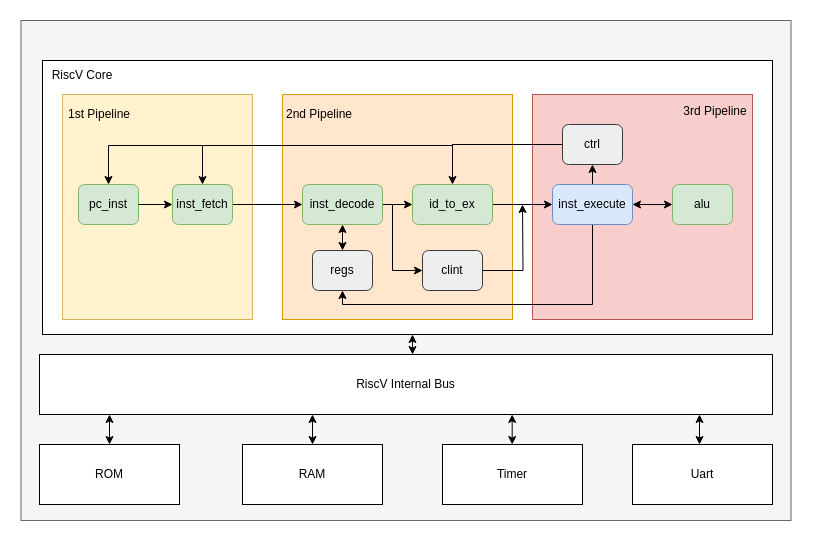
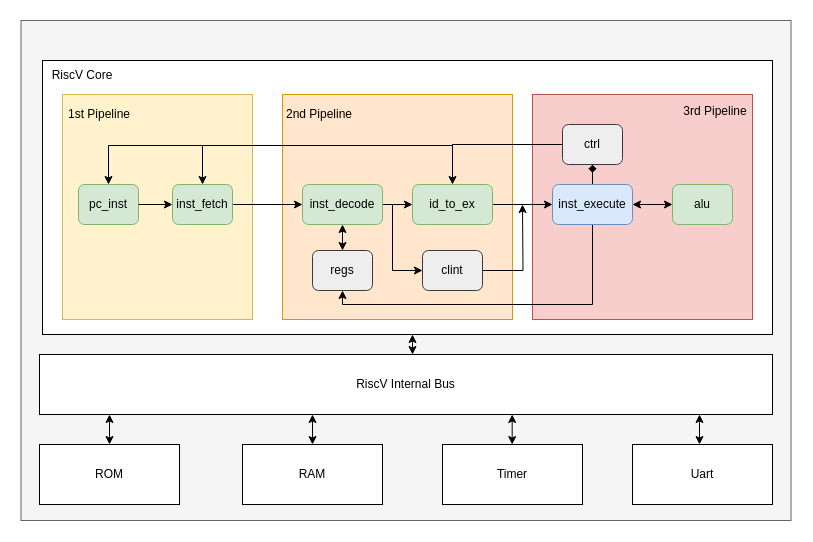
  <mxCell id="0" />
  <mxCell id="1" parent="0" />
  <mxCell id="2" value="" style="rounded=0;whiteSpace=wrap;html=1;glass=0;fillColor=#f5f5f5;fontColor=#333333;strokeColor=#666666;align=left;" vertex="1" parent="1"><mxGeometry x="20.5" y="20" width="770" height="500" as="geometry" /></mxCell>
  <mxCell id="3" value="" style="rounded=0;whiteSpace=wrap;html=1;" vertex="1" parent="1"><mxGeometry x="42" y="60" width="730" height="274" as="geometry" /></mxCell>
  <mxCell id="4" value="" style="rounded=0;whiteSpace=wrap;html=1;fillColor=#f8cecc;strokeColor=#b85450;" vertex="1" parent="1"><mxGeometry x="532" y="94" width="220" height="225" as="geometry" /></mxCell>
  <mxCell id="5" value="" style="rounded=0;whiteSpace=wrap;html=1;fillColor=#ffe6cc;strokeColor=#d79b00;" vertex="1" parent="1"><mxGeometry x="282" y="94" width="230" height="225" as="geometry" /></mxCell>
  <mxCell id="6" value="RiscV Core" style="text;html=1;align=center;verticalAlign=middle;whiteSpace=wrap;rounded=0;" vertex="1" parent="1"><mxGeometry x="42" y="60" width="80" height="30" as="geometry" /></mxCell>
  <mxCell id="7" value="" style="rounded=0;whiteSpace=wrap;html=1;fillColor=#fff2cc;strokeColor=#d6b656;" vertex="1" parent="1"><mxGeometry x="62" y="94" width="190" height="225" as="geometry" /></mxCell>
  <mxCell id="8" value="pc_inst" style="rounded=1;whiteSpace=wrap;html=1;fillColor=#d5e8d4;strokeColor=#82b366;" vertex="1" parent="1"><mxGeometry x="78" y="184" width="60" height="40" as="geometry" /></mxCell>
  <mxCell id="9" style="edgeStyle=orthogonalEdgeStyle;rounded=0;orthogonalLoop=1;jettySize=auto;html=1;exitX=1;exitY=0.5;exitDx=0;exitDy=0;entryX=0;entryY=0.5;entryDx=0;entryDy=0;" edge="1" parent="1" source="10" target="13"><mxGeometry relative="1" as="geometry" /></mxCell>
  <mxCell id="10" value="inst_fetch" style="rounded=1;whiteSpace=wrap;html=1;fillColor=#d5e8d4;strokeColor=#82b366;" vertex="1" parent="1"><mxGeometry x="172" y="184" width="60" height="40" as="geometry" /></mxCell>
  <mxCell id="11" style="edgeStyle=orthogonalEdgeStyle;rounded=0;orthogonalLoop=1;jettySize=auto;html=1;exitX=1;exitY=0.5;exitDx=0;exitDy=0;entryX=0;entryY=0.5;entryDx=0;entryDy=0;" edge="1" parent="1" source="13" target="15"><mxGeometry relative="1" as="geometry" /></mxCell>
  <mxCell id="12" style="edgeStyle=orthogonalEdgeStyle;rounded=0;orthogonalLoop=1;jettySize=auto;html=1;entryX=0;entryY=0.5;entryDx=0;entryDy=0;" edge="1" parent="1" target="21"><mxGeometry relative="1" as="geometry"><mxPoint x="392" y="204" as="sourcePoint" /><Array as="points"><mxPoint x="392" y="270" /></Array></mxGeometry></mxCell>
  <mxCell id="13" value="inst_decode" style="rounded=1;whiteSpace=wrap;html=1;fillColor=#d5e8d4;strokeColor=#82b366;" vertex="1" parent="1"><mxGeometry x="302" y="184" width="80" height="40" as="geometry" /></mxCell>
  <mxCell id="14" style="edgeStyle=orthogonalEdgeStyle;rounded=0;orthogonalLoop=1;jettySize=auto;html=1;exitX=1;exitY=0.5;exitDx=0;exitDy=0;entryX=0;entryY=0.5;entryDx=0;entryDy=0;" edge="1" parent="1" source="15" target="18"><mxGeometry relative="1" as="geometry" /></mxCell>
  <mxCell id="15" value="id_to_ex" style="rounded=1;whiteSpace=wrap;html=1;fillColor=#d5e8d4;strokeColor=#82b366;" vertex="1" parent="1"><mxGeometry x="412" y="184" width="80" height="40" as="geometry" /></mxCell>
- <mxCell id="16" style="edgeStyle=orthogonalEdgeStyle;rounded=0;orthogonalLoop=1;jettySize=auto;html=1;exitX=0.5;exitY=0;exitDx=0;exitDy=0;entryX=0.5;entryY=1;entryDx=0;entryDy=0;" edge="1" parent="1" source="18" target="23"><mxGeometry relative="1" as="geometry" /></mxCell>
+ <mxCell id="16" style="edgeStyle=orthogonalEdgeStyle;rounded=0;orthogonalLoop=1;jettySize=auto;html=1;exitX=0.5;exitY=0;exitDx=0;exitDy=0;entryX=0.5;entryY=1;entryDx=0;entryDy=0;endArrow=diamond;" edge="1" parent="1" source="18" target="23"><mxGeometry relative="1" as="geometry" /></mxCell>
  <mxCell id="17" style="edgeStyle=orthogonalEdgeStyle;rounded=0;orthogonalLoop=1;jettySize=auto;html=1;exitX=0.5;exitY=1;exitDx=0;exitDy=0;entryX=0.5;entryY=1;entryDx=0;entryDy=0;" edge="1" parent="1" source="18" target="31"><mxGeometry relative="1" as="geometry"><Array as="points"><mxPoint x="592" y="304" /><mxPoint x="342" y="304" /></Array></mxGeometry></mxCell>
  <mxCell id="18" value="inst_execute" style="rounded=1;whiteSpace=wrap;html=1;fillColor=#dae8fc;strokeColor=#6c8ebf;" vertex="1" parent="1"><mxGeometry x="552" y="184" width="80" height="40" as="geometry" /></mxCell>
  <mxCell id="19" value="alu" style="rounded=1;whiteSpace=wrap;html=1;fillColor=#d5e8d4;strokeColor=#82b366;" vertex="1" parent="1"><mxGeometry x="672" y="184" width="60" height="40" as="geometry" /></mxCell>
  <mxCell id="20" style="edgeStyle=orthogonalEdgeStyle;rounded=0;orthogonalLoop=1;jettySize=auto;html=1;exitX=1;exitY=0.5;exitDx=0;exitDy=0;" edge="1" parent="1" source="21"><mxGeometry relative="1" as="geometry"><mxPoint x="522" y="204" as="targetPoint" /></mxGeometry></mxCell>
  <mxCell id="21" value="clint" style="rounded=1;whiteSpace=wrap;html=1;fillColor=#eeeeee;strokeColor=#36393d;" vertex="1" parent="1"><mxGeometry x="422" y="250" width="60" height="40" as="geometry" /></mxCell>
  <mxCell id="22" style="edgeStyle=orthogonalEdgeStyle;rounded=0;orthogonalLoop=1;jettySize=auto;html=1;exitX=0;exitY=0.5;exitDx=0;exitDy=0;entryX=0.5;entryY=0;entryDx=0;entryDy=0;" edge="1" parent="1" source="23" target="15"><mxGeometry relative="1" as="geometry" /></mxCell>
  <mxCell id="23" value="ctrl" style="rounded=1;whiteSpace=wrap;html=1;fillColor=#eeeeee;strokeColor=#36393d;" vertex="1" parent="1"><mxGeometry x="562" y="124" width="60" height="40" as="geometry" /></mxCell>
  <mxCell id="24" value="3rd Pipeline" style="text;html=1;align=center;verticalAlign=middle;whiteSpace=wrap;rounded=0;" vertex="1" parent="1"><mxGeometry x="680" y="96" width="70" height="30" as="geometry" /></mxCell>
  <mxCell id="25" value="1st Pipeline" style="text;html=1;align=center;verticalAlign=middle;whiteSpace=wrap;rounded=0;" vertex="1" parent="1"><mxGeometry x="62" y="94" width="74" height="40" as="geometry" /></mxCell>
  <mxCell id="26" value="2nd Pipeline" style="text;html=1;align=center;verticalAlign=middle;whiteSpace=wrap;rounded=0;" vertex="1" parent="1"><mxGeometry x="282" y="94" width="74" height="40" as="geometry" /></mxCell>
  <mxCell id="27" value="" style="endArrow=classic;html=1;rounded=0;exitX=1;exitY=0.5;exitDx=0;exitDy=0;entryX=0;entryY=0.5;entryDx=0;entryDy=0;" edge="1" parent="1" source="8" target="10"><mxGeometry width="50" height="50" relative="1" as="geometry"><mxPoint x="312" y="244" as="sourcePoint" /><mxPoint x="152" y="204" as="targetPoint" /></mxGeometry></mxCell>
  <mxCell id="28" style="edgeStyle=orthogonalEdgeStyle;rounded=0;orthogonalLoop=1;jettySize=auto;html=1;entryX=0.5;entryY=0;entryDx=0;entryDy=0;" edge="1" parent="1" target="10"><mxGeometry relative="1" as="geometry"><mxPoint x="452" y="144" as="sourcePoint" /><mxPoint x="452" y="184" as="targetPoint" /><Array as="points"><mxPoint x="202" y="145" /></Array></mxGeometry></mxCell>
  <mxCell id="29" style="edgeStyle=orthogonalEdgeStyle;rounded=0;orthogonalLoop=1;jettySize=auto;html=1;entryX=0.5;entryY=0;entryDx=0;entryDy=0;" edge="1" parent="1" target="8"><mxGeometry relative="1" as="geometry"><mxPoint x="202" y="145" as="sourcePoint" /><mxPoint x="-48" y="184" as="targetPoint" /><Array as="points"><mxPoint x="202" y="145" /><mxPoint x="108" y="145" /></Array></mxGeometry></mxCell>
  <mxCell id="30" value="" style="endArrow=classic;startArrow=classic;html=1;rounded=0;entryX=0;entryY=0.5;entryDx=0;entryDy=0;" edge="1" parent="1" source="18" target="19"><mxGeometry width="50" height="50" relative="1" as="geometry"><mxPoint x="632" y="290" as="sourcePoint" /><mxPoint x="682" y="240" as="targetPoint" /></mxGeometry></mxCell>
  <mxCell id="31" value="regs" style="rounded=1;whiteSpace=wrap;html=1;fillColor=#eeeeee;strokeColor=#36393d;" vertex="1" parent="1"><mxGeometry x="312" y="250" width="60" height="40" as="geometry" /></mxCell>
  <mxCell id="32" value="" style="endArrow=classic;startArrow=classic;html=1;rounded=0;entryX=0.5;entryY=1;entryDx=0;entryDy=0;" edge="1" parent="1" target="13"><mxGeometry width="50" height="50" relative="1" as="geometry"><mxPoint x="342" y="250" as="sourcePoint" /><mxPoint x="392" y="200" as="targetPoint" /></mxGeometry></mxCell>
  <mxCell id="33" value="RiscV Internal Bus" style="rounded=0;whiteSpace=wrap;html=1;" vertex="1" parent="1"><mxGeometry x="39" y="354" width="733" height="60" as="geometry" /></mxCell>
  <mxCell id="34" value="ROM" style="rounded=0;whiteSpace=wrap;html=1;" vertex="1" parent="1"><mxGeometry x="39" y="444" width="140" height="60" as="geometry" /></mxCell>
  <mxCell id="35" value="RAM" style="rounded=0;whiteSpace=wrap;html=1;" vertex="1" parent="1"><mxGeometry x="242" y="444" width="140" height="60" as="geometry" /></mxCell>
  <mxCell id="36" value="Timer" style="rounded=0;whiteSpace=wrap;html=1;" vertex="1" parent="1"><mxGeometry x="442" y="444" width="140" height="60" as="geometry" /></mxCell>
  <mxCell id="37" value="Uart" style="rounded=0;whiteSpace=wrap;html=1;" vertex="1" parent="1"><mxGeometry x="632" y="444" width="140" height="60" as="geometry" /></mxCell>
  <mxCell id="38" value="" style="endArrow=classic;startArrow=classic;html=1;rounded=0;exitX=0.5;exitY=0;exitDx=0;exitDy=0;" edge="1" parent="1" source="34"><mxGeometry width="50" height="50" relative="1" as="geometry"><mxPoint x="102" y="444" as="sourcePoint" /><mxPoint x="109" y="414" as="targetPoint" /></mxGeometry></mxCell>
  <mxCell id="39" value="" style="endArrow=classic;startArrow=classic;html=1;rounded=0;exitX=0.5;exitY=0;exitDx=0;exitDy=0;" edge="1" parent="1"><mxGeometry width="50" height="50" relative="1" as="geometry"><mxPoint x="312" y="444" as="sourcePoint" /><mxPoint x="312" y="414" as="targetPoint" /></mxGeometry></mxCell>
  <mxCell id="40" value="" style="endArrow=classic;startArrow=classic;html=1;rounded=0;exitX=0.5;exitY=0;exitDx=0;exitDy=0;" edge="1" parent="1"><mxGeometry width="50" height="50" relative="1" as="geometry"><mxPoint x="511.68" y="444" as="sourcePoint" /><mxPoint x="511.68" y="414" as="targetPoint" /></mxGeometry></mxCell>
  <mxCell id="41" value="" style="endArrow=classic;startArrow=classic;html=1;rounded=0;exitX=0.5;exitY=0;exitDx=0;exitDy=0;" edge="1" parent="1"><mxGeometry width="50" height="50" relative="1" as="geometry"><mxPoint x="699" y="444" as="sourcePoint" /><mxPoint x="699" y="414" as="targetPoint" /></mxGeometry></mxCell>
  <mxCell id="42" value="" style="endArrow=classic;startArrow=classic;html=1;rounded=0;exitX=0.5;exitY=0;exitDx=0;exitDy=0;" edge="1" parent="1"><mxGeometry width="50" height="50" relative="1" as="geometry"><mxPoint x="412" y="354" as="sourcePoint" /><mxPoint x="412" y="334" as="targetPoint" /></mxGeometry></mxCell>
